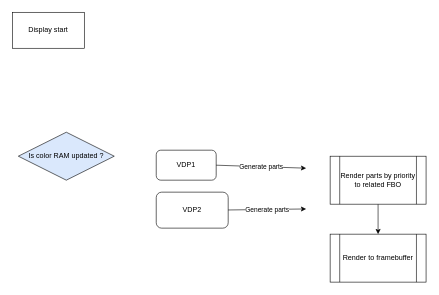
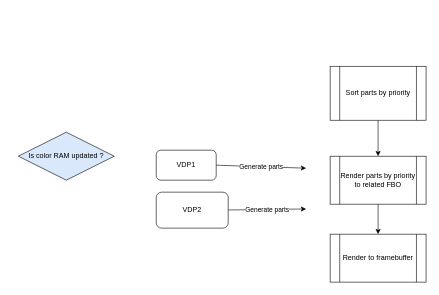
  <mxCell id="0" />
  <mxCell id="1" parent="0" />
  <mxCell id="2" value="VDP1" style="rounded=1;whiteSpace=wrap;html=1;" parent="1" vertex="1"><mxGeometry x="260" y="250" width="100" height="50" as="geometry" /></mxCell>
  <mxCell id="3" value="VDP2" style="rounded=1;whiteSpace=wrap;html=1;" parent="1" vertex="1"><mxGeometry x="260" y="320" width="120" height="60" as="geometry" /></mxCell>
  <mxCell id="4" value="" style="endArrow=classic;html=1;rounded=0;exitX=1;exitY=0.5;exitDx=0;exitDy=0;" parent="1" source="2" edge="1"><mxGeometry relative="1" as="geometry"><mxPoint x="490" y="280" as="sourcePoint" /><mxPoint x="510" y="280" as="targetPoint" /></mxGeometry></mxCell>
  <mxCell id="5" value="Generate parts" style="edgeLabel;resizable=0;html=1;align=center;verticalAlign=middle;" parent="4" connectable="0" vertex="1"><mxGeometry relative="1" as="geometry" /></mxCell>
  <mxCell id="6" value="" style="endArrow=classic;html=1;rounded=0;exitX=1;exitY=0.5;exitDx=0;exitDy=0;" parent="1" edge="1"><mxGeometry relative="1" as="geometry"><mxPoint x="380" y="349.71" as="sourcePoint" /><mxPoint x="510" y="348" as="targetPoint" /></mxGeometry></mxCell>
  <mxCell id="7" value="Generate parts" style="edgeLabel;resizable=0;html=1;align=center;verticalAlign=middle;" parent="6" connectable="0" vertex="1"><mxGeometry relative="1" as="geometry" /></mxCell>
+ <mxCell id="8" value="" style="edgeStyle=orthogonalEdgeStyle;rounded=0;orthogonalLoop=1;jettySize=auto;html=1;" parent="1" source="9" target="11" edge="1"><mxGeometry relative="1" as="geometry" /></mxCell>
+ <mxCell id="9" value="Sort parts by priority&lt;br&gt;" style="shape=process;whiteSpace=wrap;html=1;backgroundOutline=1;" parent="1" vertex="1"><mxGeometry x="550" y="110" width="160" height="90" as="geometry" /></mxCell>
  <mxCell id="10" value="" style="edgeStyle=orthogonalEdgeStyle;rounded=0;orthogonalLoop=1;jettySize=auto;html=1;" parent="1" source="11" target="12" edge="1"><mxGeometry relative="1" as="geometry" /></mxCell>
  <mxCell id="11" value="Render parts by priority to related FBO" style="shape=process;whiteSpace=wrap;html=1;backgroundOutline=1;" parent="1" vertex="1"><mxGeometry x="550" y="260" width="160" height="80" as="geometry" /></mxCell>
  <mxCell id="12" value="Render to framebuffer" style="shape=process;whiteSpace=wrap;html=1;backgroundOutline=1;" parent="1" vertex="1"><mxGeometry x="550" y="390" width="160" height="80" as="geometry" /></mxCell>
  <mxCell id="13" value="Is color RAM updated ?" style="rhombus;whiteSpace=wrap;html=1;fillColor=#dae8fc;" vertex="1" parent="1"><mxGeometry x="30" y="220" width="160" height="80" as="geometry" /></mxCell>
- <mxCell id="14" value="Display start" style="rounded=0;whiteSpace=wrap;html=1;" vertex="1" parent="1"><mxGeometry x="20" y="20" width="120" height="60" as="geometry" /></mxCell>
